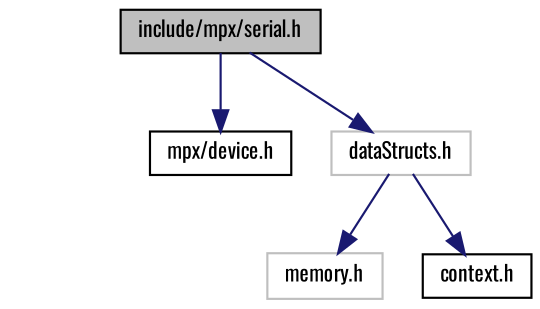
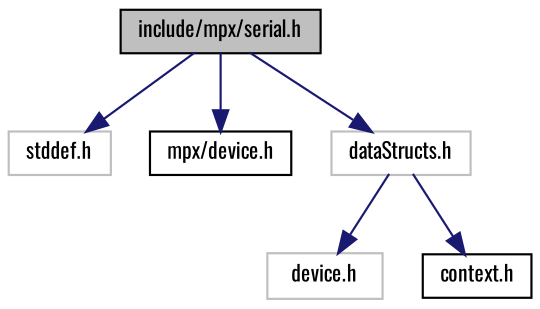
  digraph {
    fontname=Oswald
    node [color=black fillcolor=white fontname=Oswald fontsize=10 shape=record style=filled]
    edge [color=midnightblue fontname=Oswald fontsize=10 labelfontname=Helvetica labelfontsize=10 style=solid]
    n1 [fillcolor=grey75 fontcolor=black height=0.2 label="include/mpx/serial.h" width=0.4]
+   n2 [color=grey75 height=0.2 label="stddef.h" width=0.4]
    n3 [height=0.2 label="mpx/device.h" width=0.4]
    n4 [color=grey75 height=0.2 label="dataStructs.h" width=0.4]
-   n5 [color=grey75 height=0.2 label="memory.h" width=0.4]
+   n5 [color=grey75 height=0.2 label="device.h" width=0.4]
    n6 [height=0.2 label="context.h" width=0.4]
+   n1 -> n2
    n1 -> n3
    n1 -> n4
    n4 -> n5
    n4 -> n6
  }
